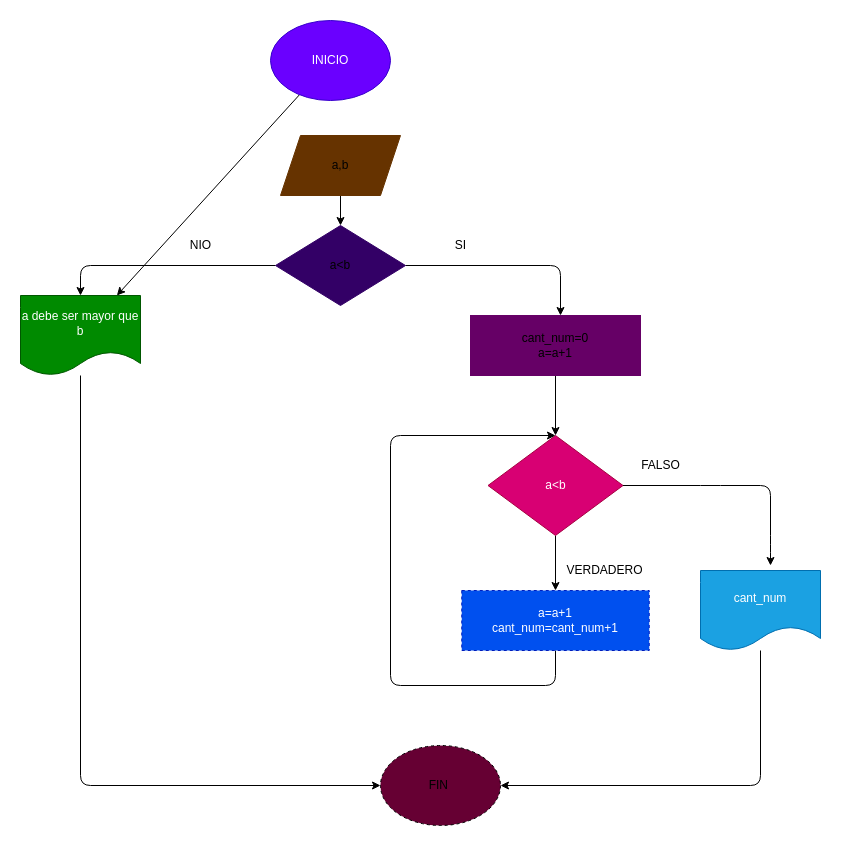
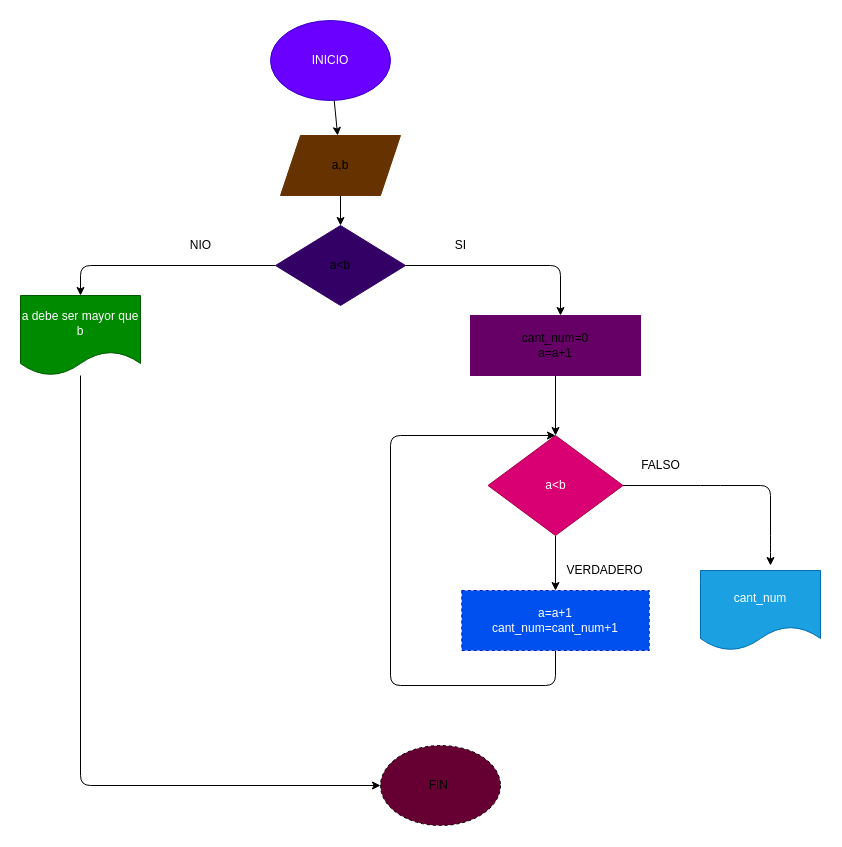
  <mxCell id="0" />
  <mxCell id="1" parent="0" />
- <mxCell id="2" value="" style="edgeStyle=none;html=1;" edge="1" parent="1" source="3" target="10"><mxGeometry relative="1" as="geometry" /></mxCell>
+ <mxCell id="2" value="" style="edgeStyle=none;html=1;" edge="1" parent="1" source="3" target="5"><mxGeometry relative="1" as="geometry" /></mxCell>
  <mxCell id="3" value="INICIO" style="ellipse;whiteSpace=wrap;html=1;fillColor=#6a00ff;fontColor=#ffffff;strokeColor=#3700CC;" vertex="1" parent="1"><mxGeometry x="270" y="20" width="120" height="80" as="geometry" /></mxCell>
  <mxCell id="4" value="" style="edgeStyle=none;html=1;" edge="1" parent="1" source="5" target="8"><mxGeometry relative="1" as="geometry" /></mxCell>
  <mxCell id="5" value="a,b" style="shape=parallelogram;perimeter=parallelogramPerimeter;whiteSpace=wrap;html=1;fixedSize=1;fillColor=#663300;strokeColor=#663300;" vertex="1" parent="1"><mxGeometry x="280" y="135" width="120" height="60" as="geometry" /></mxCell>
  <mxCell id="6" style="edgeStyle=none;html=1;exitX=0;exitY=0.5;exitDx=0;exitDy=0;" edge="1" parent="1" source="8"><mxGeometry relative="1" as="geometry"><mxPoint x="80" y="295" as="targetPoint" /><Array as="points"><mxPoint x="80" y="265" /></Array></mxGeometry></mxCell>
  <mxCell id="7" style="edgeStyle=none;html=1;" edge="1" parent="1" source="8"><mxGeometry relative="1" as="geometry"><mxPoint x="560" y="315" as="targetPoint" /><Array as="points"><mxPoint x="560" y="265" /></Array></mxGeometry></mxCell>
  <mxCell id="8" value="a&amp;lt;b" style="rhombus;whiteSpace=wrap;html=1;fillColor=#330066;strokeColor=#330066;" vertex="1" parent="1"><mxGeometry x="275" y="225" width="130" height="80" as="geometry" /></mxCell>
  <mxCell id="9" style="edgeStyle=none;html=1;entryX=0;entryY=0.5;entryDx=0;entryDy=0;" edge="1" parent="1" source="10" target="22"><mxGeometry relative="1" as="geometry"><mxPoint x="360" y="785" as="targetPoint" /><Array as="points"><mxPoint x="80" y="785" /><mxPoint x="380" y="785" /></Array></mxGeometry></mxCell>
  <mxCell id="10" value="a debe ser mayor que b" style="shape=document;whiteSpace=wrap;html=1;boundedLbl=1;fillColor=#008a00;fontColor=#ffffff;strokeColor=#005700;" vertex="1" parent="1"><mxGeometry x="20" y="295" width="120" height="80" as="geometry" /></mxCell>
  <mxCell id="11" style="edgeStyle=none;html=1;" edge="1" parent="1" source="12" target="15"><mxGeometry relative="1" as="geometry"><mxPoint x="555" y="415" as="targetPoint" /></mxGeometry></mxCell>
  <mxCell id="12" value="cant_num=0&lt;br&gt;a=a+1" style="rounded=0;whiteSpace=wrap;html=1;fillColor=#660066;strokeColor=#660066;" vertex="1" parent="1"><mxGeometry x="470" y="315" width="170" height="60" as="geometry" /></mxCell>
  <mxCell id="13" style="edgeStyle=none;html=1;" edge="1" parent="1" source="15"><mxGeometry relative="1" as="geometry"><mxPoint x="770" y="565" as="targetPoint" /><Array as="points"><mxPoint x="710" y="485" /><mxPoint x="770" y="485" /><mxPoint x="770" y="545" /></Array></mxGeometry></mxCell>
  <mxCell id="14" value="" style="edgeStyle=none;html=1;" edge="1" parent="1" source="15" target="19"><mxGeometry relative="1" as="geometry" /></mxCell>
  <mxCell id="15" value="a&amp;lt;b" style="rhombus;whiteSpace=wrap;html=1;strokeColor=#A50040;fillColor=#d80073;fontColor=#ffffff;" vertex="1" parent="1"><mxGeometry x="487.5" y="435" width="135" height="100" as="geometry" /></mxCell>
- <mxCell id="16" style="edgeStyle=none;html=1;" edge="1" parent="1" source="17" target="22"><mxGeometry relative="1" as="geometry"><mxPoint x="510" y="785" as="targetPoint" /><Array as="points"><mxPoint x="760" y="785" /></Array></mxGeometry></mxCell>
  <mxCell id="17" value="cant_num" style="shape=document;whiteSpace=wrap;html=1;boundedLbl=1;fillColor=#1ba1e2;fontColor=#ffffff;strokeColor=#006EAF;" vertex="1" parent="1"><mxGeometry x="700" y="570" width="120" height="80" as="geometry" /></mxCell>
  <mxCell id="18" style="edgeStyle=none;html=1;entryX=0.5;entryY=0;entryDx=0;entryDy=0;" edge="1" parent="1" source="19" target="15"><mxGeometry relative="1" as="geometry"><mxPoint x="390" y="405" as="targetPoint" /><Array as="points"><mxPoint x="555" y="685" /><mxPoint x="390" y="685" /><mxPoint x="390" y="435" /></Array></mxGeometry></mxCell>
  <mxCell id="19" value="a=a+1&lt;br&gt;cant_num=cant_num+1" style="whiteSpace=wrap;html=1;fillColor=#0050ef;fontColor=#ffffff;strokeColor=#001DBC;dashed=1;" vertex="1" parent="1"><mxGeometry x="461.25" y="590" width="187.5" height="60" as="geometry" /></mxCell>
  <mxCell id="20" value="FALSO" style="text;html=1;align=center;verticalAlign=middle;resizable=0;points=[];autosize=1;strokeColor=none;fillColor=none;" vertex="1" parent="1"><mxGeometry x="635" y="455" width="50" height="20" as="geometry" /></mxCell>
  <mxCell id="21" value="VERDADERO" style="text;html=1;align=center;verticalAlign=middle;resizable=0;points=[];autosize=1;strokeColor=none;fillColor=none;" vertex="1" parent="1"><mxGeometry x="558.75" y="560" width="90" height="20" as="geometry" /></mxCell>
  <mxCell id="22" value="FIN&amp;nbsp;" style="ellipse;whiteSpace=wrap;html=1;fillColor=#660033;dashed=1;" vertex="1" parent="1"><mxGeometry x="380" y="745" width="120" height="80" as="geometry" /></mxCell>
  <mxCell id="23" value="SI" style="text;html=1;align=center;verticalAlign=middle;resizable=0;points=[];autosize=1;strokeColor=none;fillColor=none;" vertex="1" parent="1"><mxGeometry x="445" y="235" width="30" height="20" as="geometry" /></mxCell>
  <mxCell id="24" value="NIO" style="text;html=1;align=center;verticalAlign=middle;resizable=0;points=[];autosize=1;strokeColor=none;fillColor=none;" vertex="1" parent="1"><mxGeometry x="180" y="235" width="40" height="20" as="geometry" /></mxCell>
